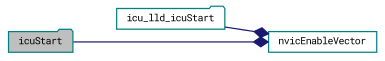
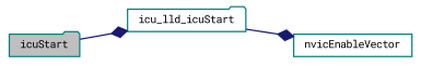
  digraph {
    fontname="Roboto Mono"
    rankdir=LR
    node [color=teal fontname="Roboto Mono" fontsize=8 shape=folder]
    edge [arrowhead=diamond color=midnightblue fontname="Roboto Mono" fontsize=8 labelfontname=Helvetica labelfontsize=8 style=solid]
    n1 [fillcolor=grey75 fontcolor=black height=0.2 label=icuStart style=filled width=0.4]
    n2 [height=0.2 label=icu_lld_icuStart width=0.4]
    n3 [height=0.2 label=nvicEnableVector shape=box width=0.4]
-   n1 -> n3
+   n1 -> n2
    n2 -> n3
  }
